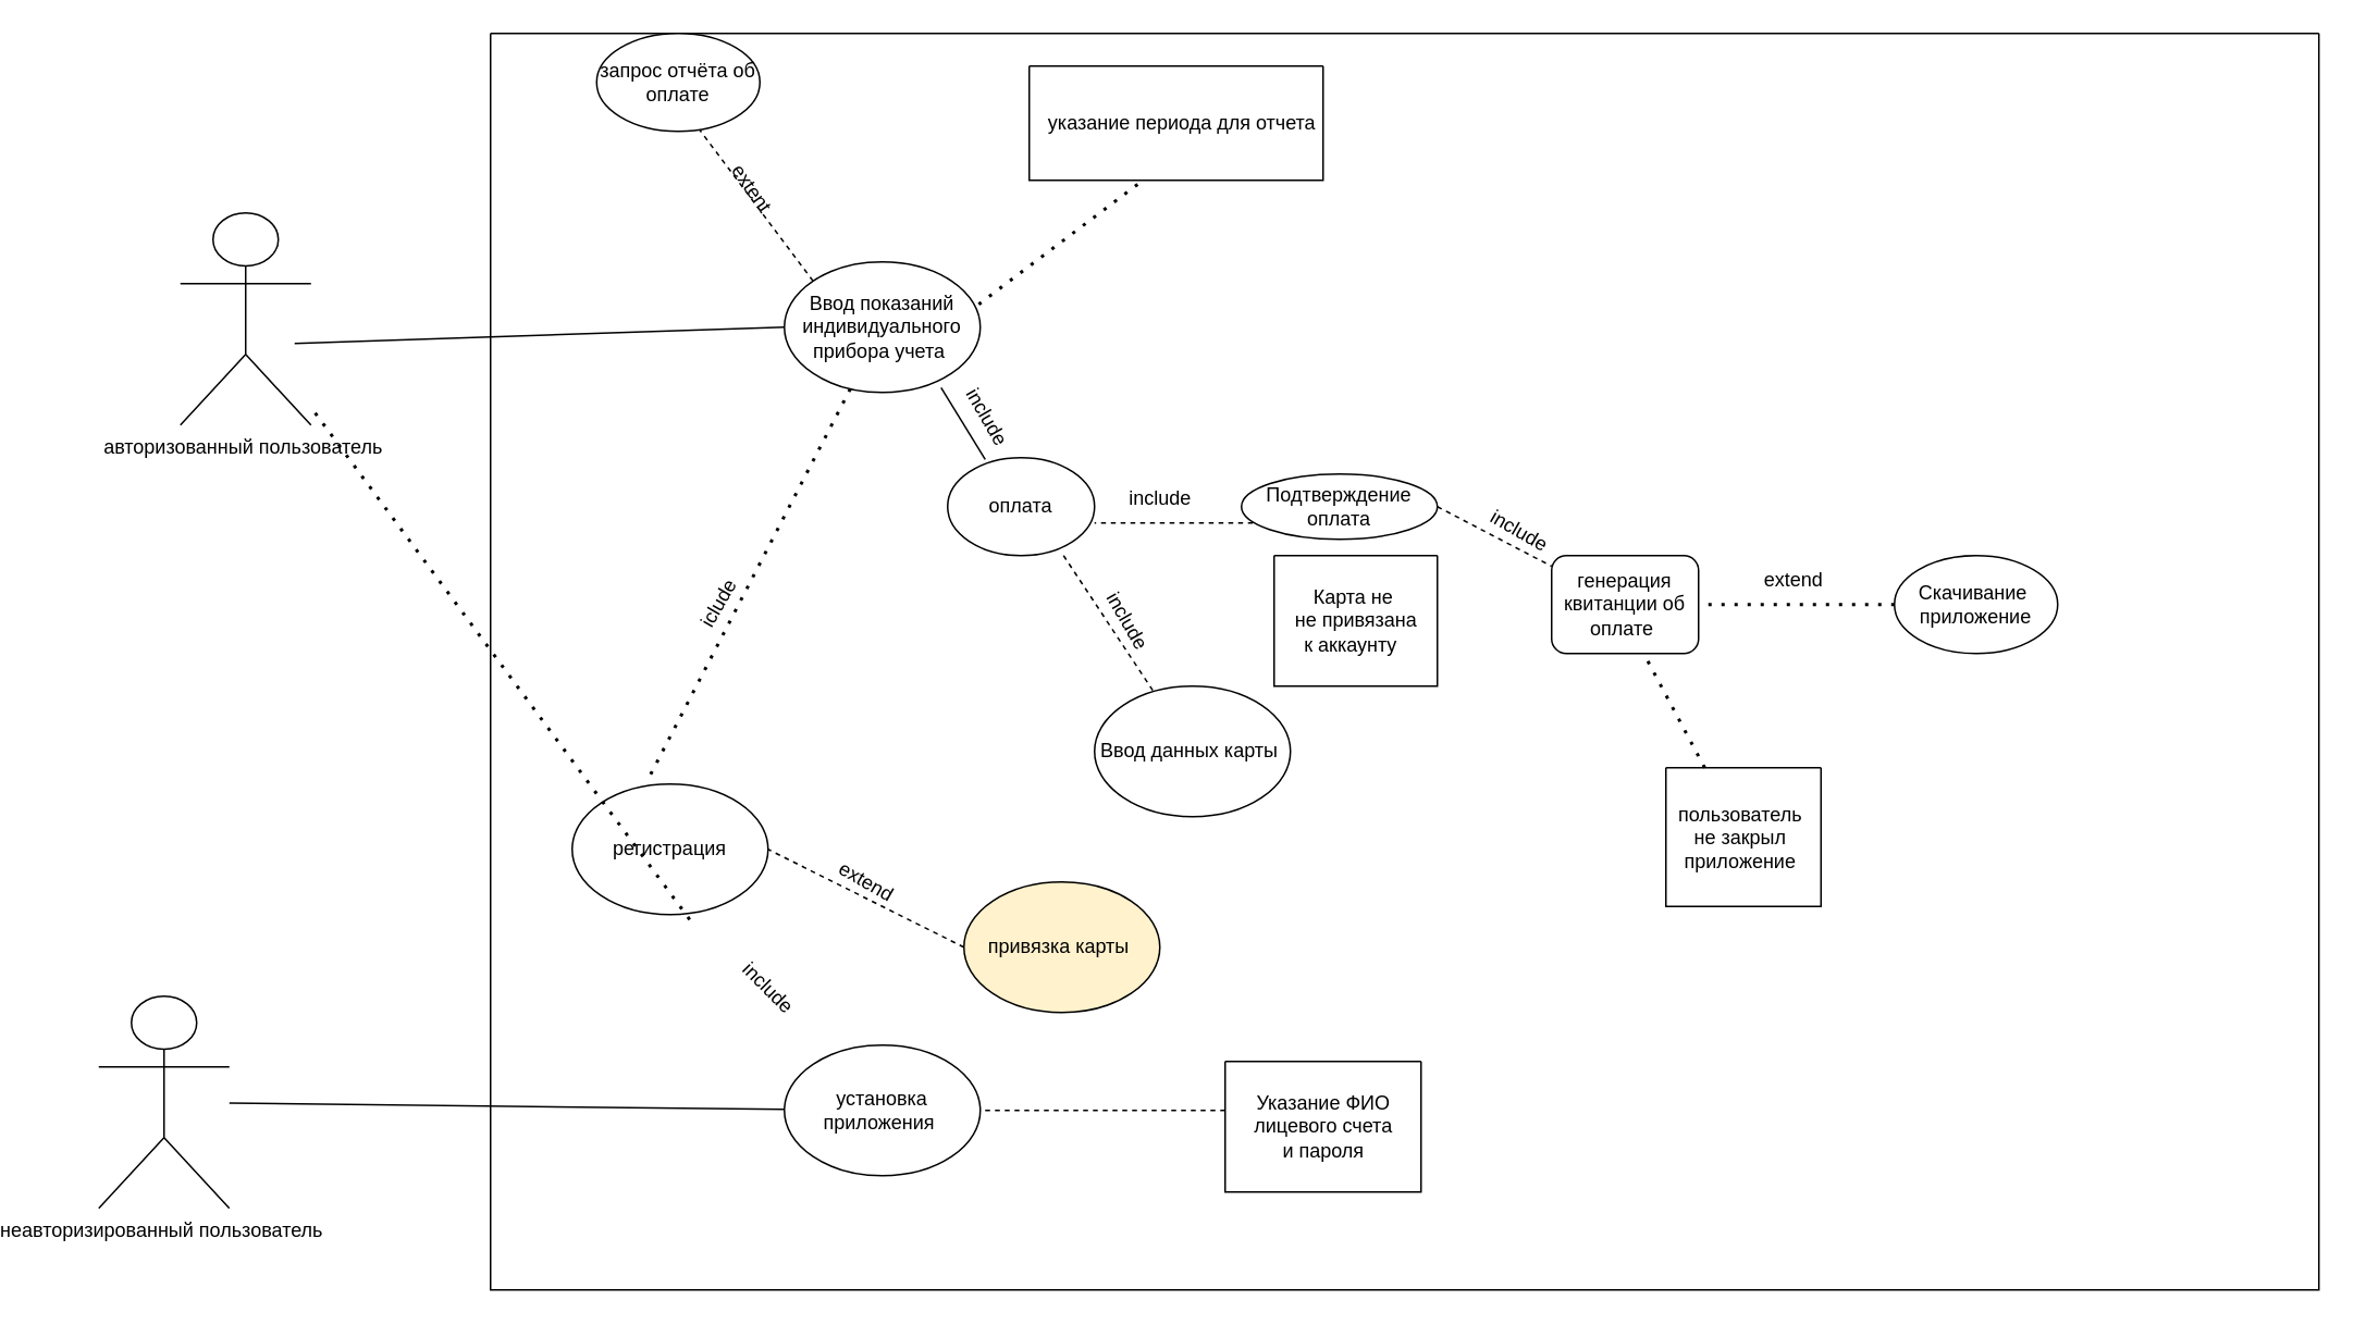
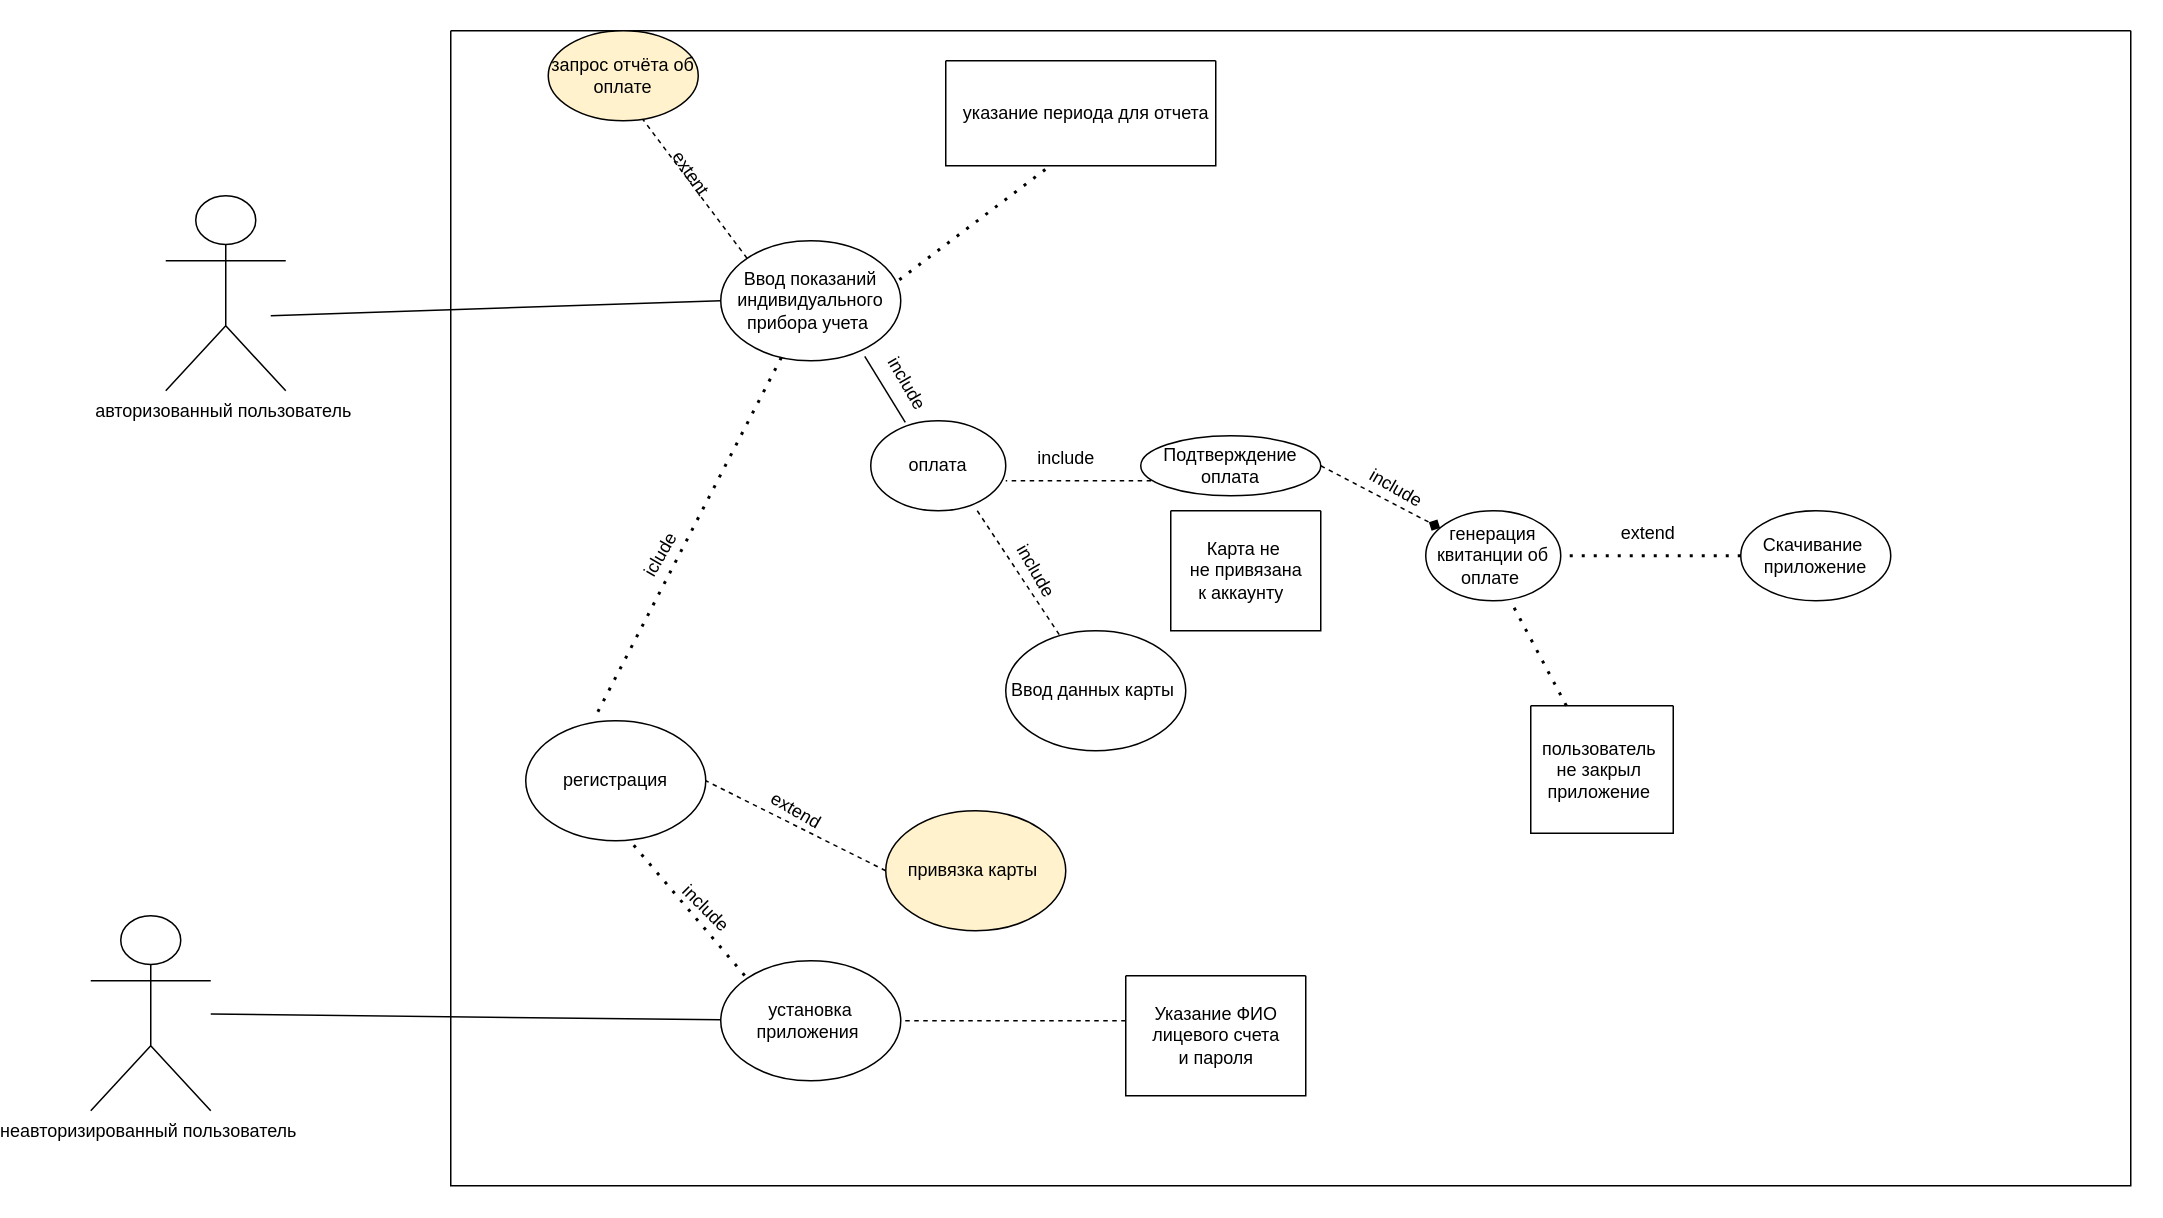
  <mxCell id="0" />
  <mxCell id="1" parent="0" />
  <mxCell id="2" value="авторизованный пользователь&amp;nbsp;&lt;br&gt;" style="shape=umlActor;verticalLabelPosition=bottom;verticalAlign=top;html=1;outlineConnect=0;" parent="1" vertex="1"><mxGeometry x="70" y="130" width="80" height="130" as="geometry" /></mxCell>
  <mxCell id="3" value="неавторизированный пользователь&amp;nbsp;" style="shape=umlActor;verticalLabelPosition=bottom;verticalAlign=top;html=1;outlineConnect=0;" parent="1" vertex="1"><mxGeometry x="20" y="610" width="80" height="130" as="geometry" /></mxCell>
  <mxCell id="4" value="" style="endArrow=none;html=1;rounded=0;entryX=0;entryY=0.5;entryDx=0;entryDy=0;" parent="1" target="40" edge="1"><mxGeometry width="50" height="50" relative="1" as="geometry"><mxPoint x="140" y="210" as="sourcePoint" /><mxPoint x="280" y="210" as="targetPoint" /><Array as="points"><mxPoint x="140" y="210" /></Array></mxGeometry></mxCell>
  <mxCell id="5" value="" style="swimlane;startSize=0;" parent="1" vertex="1"><mxGeometry x="260" y="20" width="1120" height="770" as="geometry" /></mxCell>
- <mxCell id="6" value="запрос отчёта об оплате" style="ellipse;whiteSpace=wrap;html=1;" parent="5" vertex="1"><mxGeometry x="65" width="100" height="60" as="geometry" /></mxCell>
+ <mxCell id="6" value="запрос отчёта об оплате" style="ellipse;whiteSpace=wrap;html=1;fillColor=#fff2cc;" parent="5" vertex="1"><mxGeometry x="65" width="100" height="60" as="geometry" /></mxCell>
  <mxCell id="7" value="extent" style="text;html=1;align=center;verticalAlign=middle;resizable=0;points=[];autosize=1;strokeColor=none;fillColor=none;rotation=55;" parent="5" vertex="1"><mxGeometry x="130" y="80" width="60" height="30" as="geometry" /></mxCell>
  <mxCell id="8" value="оплата" style="ellipse;whiteSpace=wrap;html=1;" parent="5" vertex="1"><mxGeometry x="280" y="260" width="90" height="60" as="geometry" /></mxCell>
  <mxCell id="9" value="include" style="text;html=1;align=center;verticalAlign=middle;resizable=0;points=[];autosize=1;strokeColor=none;fillColor=none;rotation=60;" parent="5" vertex="1"><mxGeometry x="274" y="220" width="60" height="30" as="geometry" /></mxCell>
  <mxCell id="10" value="Подтверждение оплата" style="ellipse;whiteSpace=wrap;html=1;" parent="5" vertex="1"><mxGeometry x="460" y="270" width="120" height="40" as="geometry" /></mxCell>
  <mxCell id="11" value="include" style="text;html=1;align=center;verticalAlign=middle;resizable=0;points=[];autosize=1;strokeColor=none;fillColor=none;" parent="5" vertex="1"><mxGeometry x="380" y="270" width="60" height="30" as="geometry" /></mxCell>
- <mxCell id="12" value="генерация квитанции об оплате&amp;nbsp;" style="whiteSpace=wrap;html=1;rounded=1;" parent="5" vertex="1"><mxGeometry x="650" y="320" width="90" height="60" as="geometry" /></mxCell>
+ <mxCell id="12" value="генерация квитанции об оплате&amp;nbsp;" style="ellipse;whiteSpace=wrap;html=1;" parent="5" vertex="1"><mxGeometry x="650" y="320" width="90" height="60" as="geometry" /></mxCell>
  <mxCell id="13" value="include" style="text;html=1;align=center;verticalAlign=middle;resizable=0;points=[];autosize=1;strokeColor=none;fillColor=none;rotation=30;" parent="5" vertex="1"><mxGeometry x="600" y="290" width="60" height="30" as="geometry" /></mxCell>
  <mxCell id="14" value="Скачивание&amp;nbsp;&lt;br&gt;приложение" style="ellipse;whiteSpace=wrap;html=1;" parent="5" vertex="1"><mxGeometry x="860" y="320" width="100" height="60" as="geometry" /></mxCell>
  <mxCell id="15" value="" style="swimlane;startSize=0;" parent="5" vertex="1"><mxGeometry x="720" y="450" width="95" height="85" as="geometry" /></mxCell>
  <mxCell id="16" value="пользователь&amp;nbsp;&lt;br&gt;не закрыл&amp;nbsp;&lt;br&gt;приложение&amp;nbsp;" style="text;html=1;align=center;verticalAlign=middle;resizable=0;points=[];autosize=1;strokeColor=none;fillColor=none;" parent="15" vertex="1"><mxGeometry x="-3" y="12.5" width="100" height="60" as="geometry" /></mxCell>
  <mxCell id="17" value="Ввод данных карты&amp;nbsp;" style="ellipse;whiteSpace=wrap;html=1;" parent="5" vertex="1"><mxGeometry x="370" y="400" width="120" height="80" as="geometry" /></mxCell>
  <mxCell id="18" value="" style="endArrow=none;dashed=1;html=1;rounded=0;exitX=0.789;exitY=1;exitDx=0;exitDy=0;exitPerimeter=0;" parent="5" source="8" target="17" edge="1"><mxGeometry width="50" height="50" relative="1" as="geometry"><mxPoint x="610" y="350" as="sourcePoint" /><mxPoint x="660" y="300" as="targetPoint" /></mxGeometry></mxCell>
  <mxCell id="19" value="include" style="text;html=1;align=center;verticalAlign=middle;resizable=0;points=[];autosize=1;strokeColor=none;fillColor=none;rotation=60;" parent="5" vertex="1"><mxGeometry x="360" y="345" width="60" height="30" as="geometry" /></mxCell>
  <mxCell id="20" value="установка приложения&amp;nbsp;" style="ellipse;whiteSpace=wrap;html=1;" parent="5" vertex="1"><mxGeometry x="180" y="620" width="120" height="80" as="geometry" /></mxCell>
  <mxCell id="21" value="" style="swimlane;startSize=0;" parent="5" vertex="1"><mxGeometry x="450" y="630" width="120" height="80" as="geometry" /></mxCell>
  <mxCell id="22" value="Указание ФИО&lt;br&gt;лицевого счета&lt;br&gt;и пароля" style="text;html=1;align=center;verticalAlign=middle;resizable=0;points=[];autosize=1;strokeColor=none;fillColor=none;" parent="21" vertex="1"><mxGeometry x="5" y="10" width="110" height="60" as="geometry" /></mxCell>
  <mxCell id="23" value="регистрация" style="ellipse;whiteSpace=wrap;html=1;" parent="5" vertex="1"><mxGeometry x="50" y="460" width="120" height="80" as="geometry" /></mxCell>
  <mxCell id="24" value="include" style="text;html=1;align=center;verticalAlign=middle;resizable=0;points=[];autosize=1;strokeColor=none;fillColor=none;rotation=45;" parent="5" vertex="1"><mxGeometry x="140" y="570" width="60" height="30" as="geometry" /></mxCell>
  <mxCell id="25" value="iclude" style="text;html=1;align=center;verticalAlign=middle;resizable=0;points=[];autosize=1;strokeColor=none;fillColor=none;rotation=-60;" parent="5" vertex="1"><mxGeometry x="115" y="335" width="50" height="30" as="geometry" /></mxCell>
  <mxCell id="26" value="привязка карты&amp;nbsp;" style="ellipse;whiteSpace=wrap;html=1;fillColor=#fff2cc;" parent="5" vertex="1"><mxGeometry x="290" y="520" width="120" height="80" as="geometry" /></mxCell>
  <mxCell id="27" value="" style="endArrow=none;dashed=1;html=1;rounded=0;entryX=1;entryY=0.5;entryDx=0;entryDy=0;exitX=0;exitY=0.5;exitDx=0;exitDy=0;" parent="5" source="26" target="23" edge="1"><mxGeometry width="50" height="50" relative="1" as="geometry"><mxPoint x="370" y="430" as="sourcePoint" /><mxPoint x="420" y="380" as="targetPoint" /></mxGeometry></mxCell>
  <mxCell id="28" value="extend" style="text;html=1;align=center;verticalAlign=middle;resizable=0;points=[];autosize=1;strokeColor=none;fillColor=none;rotation=30;" parent="5" vertex="1"><mxGeometry x="200" y="505" width="60" height="30" as="geometry" /></mxCell>
  <mxCell id="29" value="" style="swimlane;startSize=0;rotation=-180;direction=west;" parent="5" vertex="1"><mxGeometry x="330" y="20" width="180" height="70" as="geometry" /></mxCell>
  <mxCell id="30" value="указание периода для отчета&amp;nbsp;" style="text;html=1;align=center;verticalAlign=middle;resizable=0;points=[];autosize=1;strokeColor=none;fillColor=none;rotation=0;" parent="29" vertex="1"><mxGeometry y="20" width="190" height="30" as="geometry" /></mxCell>
  <mxCell id="31" value="extend" style="text;html=1;align=center;verticalAlign=middle;resizable=0;points=[];autosize=1;strokeColor=none;fillColor=none;" parent="5" vertex="1"><mxGeometry x="767.5" y="320" width="60" height="30" as="geometry" /></mxCell>
  <mxCell id="32" value="" style="endArrow=none;dashed=1;html=1;dashPattern=1 3;strokeWidth=2;rounded=0;entryX=1;entryY=0.5;entryDx=0;entryDy=0;exitX=0;exitY=0.5;exitDx=0;exitDy=0;" edge="1" parent="5" source="14" target="12"><mxGeometry width="50" height="50" relative="1" as="geometry"><mxPoint x="440" y="590" as="sourcePoint" /><mxPoint x="490" y="540" as="targetPoint" /></mxGeometry></mxCell>
  <mxCell id="33" value="" style="endArrow=none;dashed=1;html=1;dashPattern=1 3;strokeWidth=2;rounded=0;entryX=0.633;entryY=1.017;entryDx=0;entryDy=0;entryPerimeter=0;exitX=0.25;exitY=0;exitDx=0;exitDy=0;" edge="1" parent="5" source="15" target="12"><mxGeometry width="50" height="50" relative="1" as="geometry"><mxPoint x="440" y="590" as="sourcePoint" /><mxPoint x="490" y="540" as="targetPoint" /></mxGeometry></mxCell>
- <mxCell id="34" value="" style="endArrow=none;dashed=1;html=1;rounded=0;exitX=1;exitY=0.5;exitDx=0;exitDy=0;" parent="5" source="10" edge="1" target="12"><mxGeometry width="50" height="50" relative="1" as="geometry"><mxPoint x="580" y="400" as="sourcePoint" /><mxPoint x="630" y="350" as="targetPoint" /></mxGeometry></mxCell>
+ <mxCell id="34" value="" style="endArrow=diamond;dashed=1;html=1;rounded=0;exitX=1;exitY=0.5;exitDx=0;exitDy=0;" parent="5" source="10" edge="1" target="12"><mxGeometry width="50" height="50" relative="1" as="geometry"><mxPoint x="580" y="400" as="sourcePoint" /><mxPoint x="630" y="350" as="targetPoint" /></mxGeometry></mxCell>
  <mxCell id="35" value="" style="endArrow=none;dashed=1;html=1;rounded=0;exitX=0.058;exitY=0.75;exitDx=0;exitDy=0;exitPerimeter=0;" edge="1" parent="5" source="10"><mxGeometry width="50" height="50" relative="1" as="geometry"><mxPoint x="440" y="390" as="sourcePoint" /><mxPoint x="370" y="300" as="targetPoint" /></mxGeometry></mxCell>
  <mxCell id="36" value="" style="swimlane;startSize=0;" parent="5" vertex="1"><mxGeometry x="480" y="320" width="100" height="80" as="geometry" /></mxCell>
  <mxCell id="37" value="Карта не&amp;nbsp;&lt;br&gt;не привязана&lt;br&gt;к аккаунту&amp;nbsp;&amp;nbsp;" style="text;html=1;align=center;verticalAlign=middle;resizable=0;points=[];autosize=1;strokeColor=none;fillColor=none;" parent="36" vertex="1"><mxGeometry y="10" width="100" height="60" as="geometry" /></mxCell>
- <mxCell id="38" value="" style="endArrow=none;dashed=1;html=1;dashPattern=1 3;strokeWidth=2;rounded=0;exitX=0.6;exitY=1.038;exitDx=0;exitDy=0;exitPerimeter=0;" edge="1" parent="5" source="23" target="2"><mxGeometry width="50" height="50" relative="1" as="geometry"><mxPoint x="440" y="400" as="sourcePoint" /><mxPoint x="490" y="350" as="targetPoint" /></mxGeometry></mxCell>
+ <mxCell id="38" value="" style="endArrow=none;dashed=1;html=1;dashPattern=1 3;strokeWidth=2;rounded=0;entryX=0;entryY=0;entryDx=0;entryDy=0;exitX=0.6;exitY=1.038;exitDx=0;exitDy=0;exitPerimeter=0;" edge="1" parent="5" source="23" target="20"><mxGeometry width="50" height="50" relative="1" as="geometry"><mxPoint x="440" y="400" as="sourcePoint" /><mxPoint x="490" y="350" as="targetPoint" /></mxGeometry></mxCell>
  <mxCell id="39" value="" style="endArrow=none;dashed=1;html=1;rounded=0;entryX=1;entryY=0.5;entryDx=0;entryDy=0;" edge="1" parent="5" target="20"><mxGeometry width="50" height="50" relative="1" as="geometry"><mxPoint x="450" y="660" as="sourcePoint" /><mxPoint x="490" y="350" as="targetPoint" /></mxGeometry></mxCell>
  <mxCell id="40" value="Ввод показаний индивидуального прибора учета&amp;nbsp;" style="ellipse;whiteSpace=wrap;html=1;" parent="5" vertex="1"><mxGeometry x="180" y="140" width="120" height="80" as="geometry" /></mxCell>
  <mxCell id="41" value="" style="endArrow=none;dashed=1;html=1;rounded=0;entryX=0.63;entryY=0.983;entryDx=0;entryDy=0;entryPerimeter=0;exitX=0;exitY=0;exitDx=0;exitDy=0;" parent="5" source="40" target="6" edge="1"><mxGeometry width="50" height="50" relative="1" as="geometry"><mxPoint x="370" y="450" as="sourcePoint" /><mxPoint x="420" y="400" as="targetPoint" /></mxGeometry></mxCell>
  <mxCell id="42" value="" style="endArrow=none;dashed=1;html=1;dashPattern=1 3;strokeWidth=2;rounded=0;entryX=0.382;entryY=-0.021;entryDx=0;entryDy=0;entryPerimeter=0;" parent="5" source="40" target="23" edge="1"><mxGeometry width="50" height="50" relative="1" as="geometry"><mxPoint x="370" y="440" as="sourcePoint" /><mxPoint x="420" y="390" as="targetPoint" /></mxGeometry></mxCell>
  <mxCell id="43" value="" style="endArrow=none;dashed=1;html=1;dashPattern=1 3;strokeWidth=2;rounded=0;entryX=0.372;entryY=1.029;entryDx=0;entryDy=0;entryPerimeter=0;exitX=0.992;exitY=0.325;exitDx=0;exitDy=0;exitPerimeter=0;" edge="1" parent="5" source="40" target="29"><mxGeometry width="50" height="50" relative="1" as="geometry"><mxPoint x="440" y="400" as="sourcePoint" /><mxPoint x="490" y="350" as="targetPoint" /></mxGeometry></mxCell>
  <mxCell id="44" value="" style="endArrow=none;dashed=0;html=1;rounded=0;exitX=0.256;exitY=0.017;exitDx=0;exitDy=0;exitPerimeter=0;entryX=0.8;entryY=0.963;entryDx=0;entryDy=0;entryPerimeter=0;" edge="1" parent="5" source="8" target="40"><mxGeometry width="50" height="50" relative="1" as="geometry"><mxPoint x="440" y="400" as="sourcePoint" /><mxPoint x="490" y="350" as="targetPoint" /></mxGeometry></mxCell>
  <mxCell id="45" value="" style="endArrow=none;dashed=1;html=1;rounded=0;strokeColor=none;" parent="1" source="8" edge="1"><mxGeometry width="50" height="50" relative="1" as="geometry"><mxPoint x="840" y="540" as="sourcePoint" /><mxPoint x="520" y="270" as="targetPoint" /><Array as="points"><mxPoint x="540" y="300" /><mxPoint x="520" y="270" /></Array></mxGeometry></mxCell>
  <mxCell id="46" value="" style="endArrow=none;html=1;rounded=0;" edge="1" parent="1" source="20" target="3"><mxGeometry width="50" height="50" relative="1" as="geometry"><mxPoint x="700" y="420" as="sourcePoint" /><mxPoint x="750" y="370" as="targetPoint" /></mxGeometry></mxCell>
